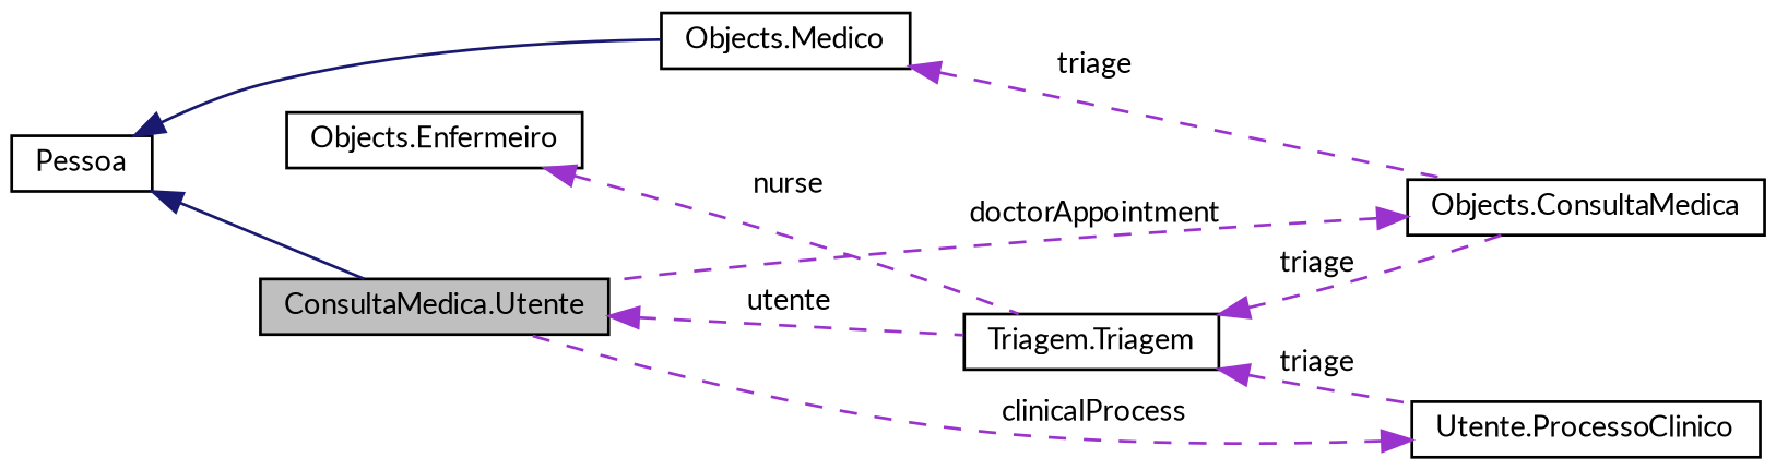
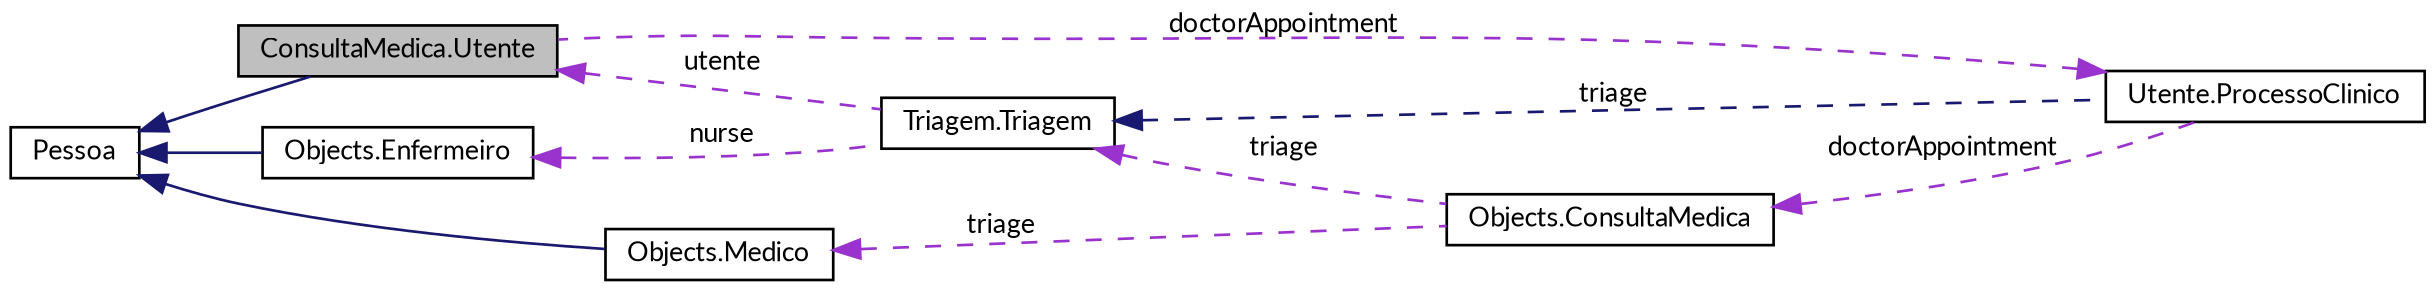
  digraph {
    fontname=Lato
    rankdir=LR
    node [color=black fillcolor=white fontname=Lato fontsize=10 shape=record style=filled]
    edge [color=darkorchid3 dir=back fontname=Lato fontsize=10 labelfontname=Helvetica labelfontsize=10 style=dashed]
    n1 [fillcolor=grey75 fontcolor=black height=0.2 label="ConsultaMedica.Utente" width=0.4]
    n2 [height=0.2 label="Triagem.Triagem" width=0.4]
    n3 [height=0.2 label="Utente.ProcessoClinico" width=0.4]
    n4 [height=0.2 label="Objects.ConsultaMedica" width=0.4]
    n5 [height=0.2 label=Pessoa width=0.4]
    n6 [height=0.2 label="Objects.Medico" width=0.4]
    n7 [height=0.2 label="Objects.Enfermeiro" width=0.4]
    n1 -> n2 [label=" utente"]
-   n2 -> n3 [label=" triage"]
+   n2 -> n3 [color=midnightblue label=" triage"]
    n2 -> n4 [label=" triage"]
-   n3 -> n1 [label=" clinicalProcess"]
-   n4 -> n1 [label=" doctorAppointment"]
+   n3 -> n1 [label=" doctorAppointment"]
+   n4 -> n3 [label=" doctorAppointment"]
    n5 -> n1 [color=midnightblue style=solid]
    n5 -> n6 [color=midnightblue style=solid]
+   n5 -> n7 [color=midnightblue style=solid]
    n6 -> n4 [label=" triage"]
    n7 -> n2 [label=" nurse"]
  }
